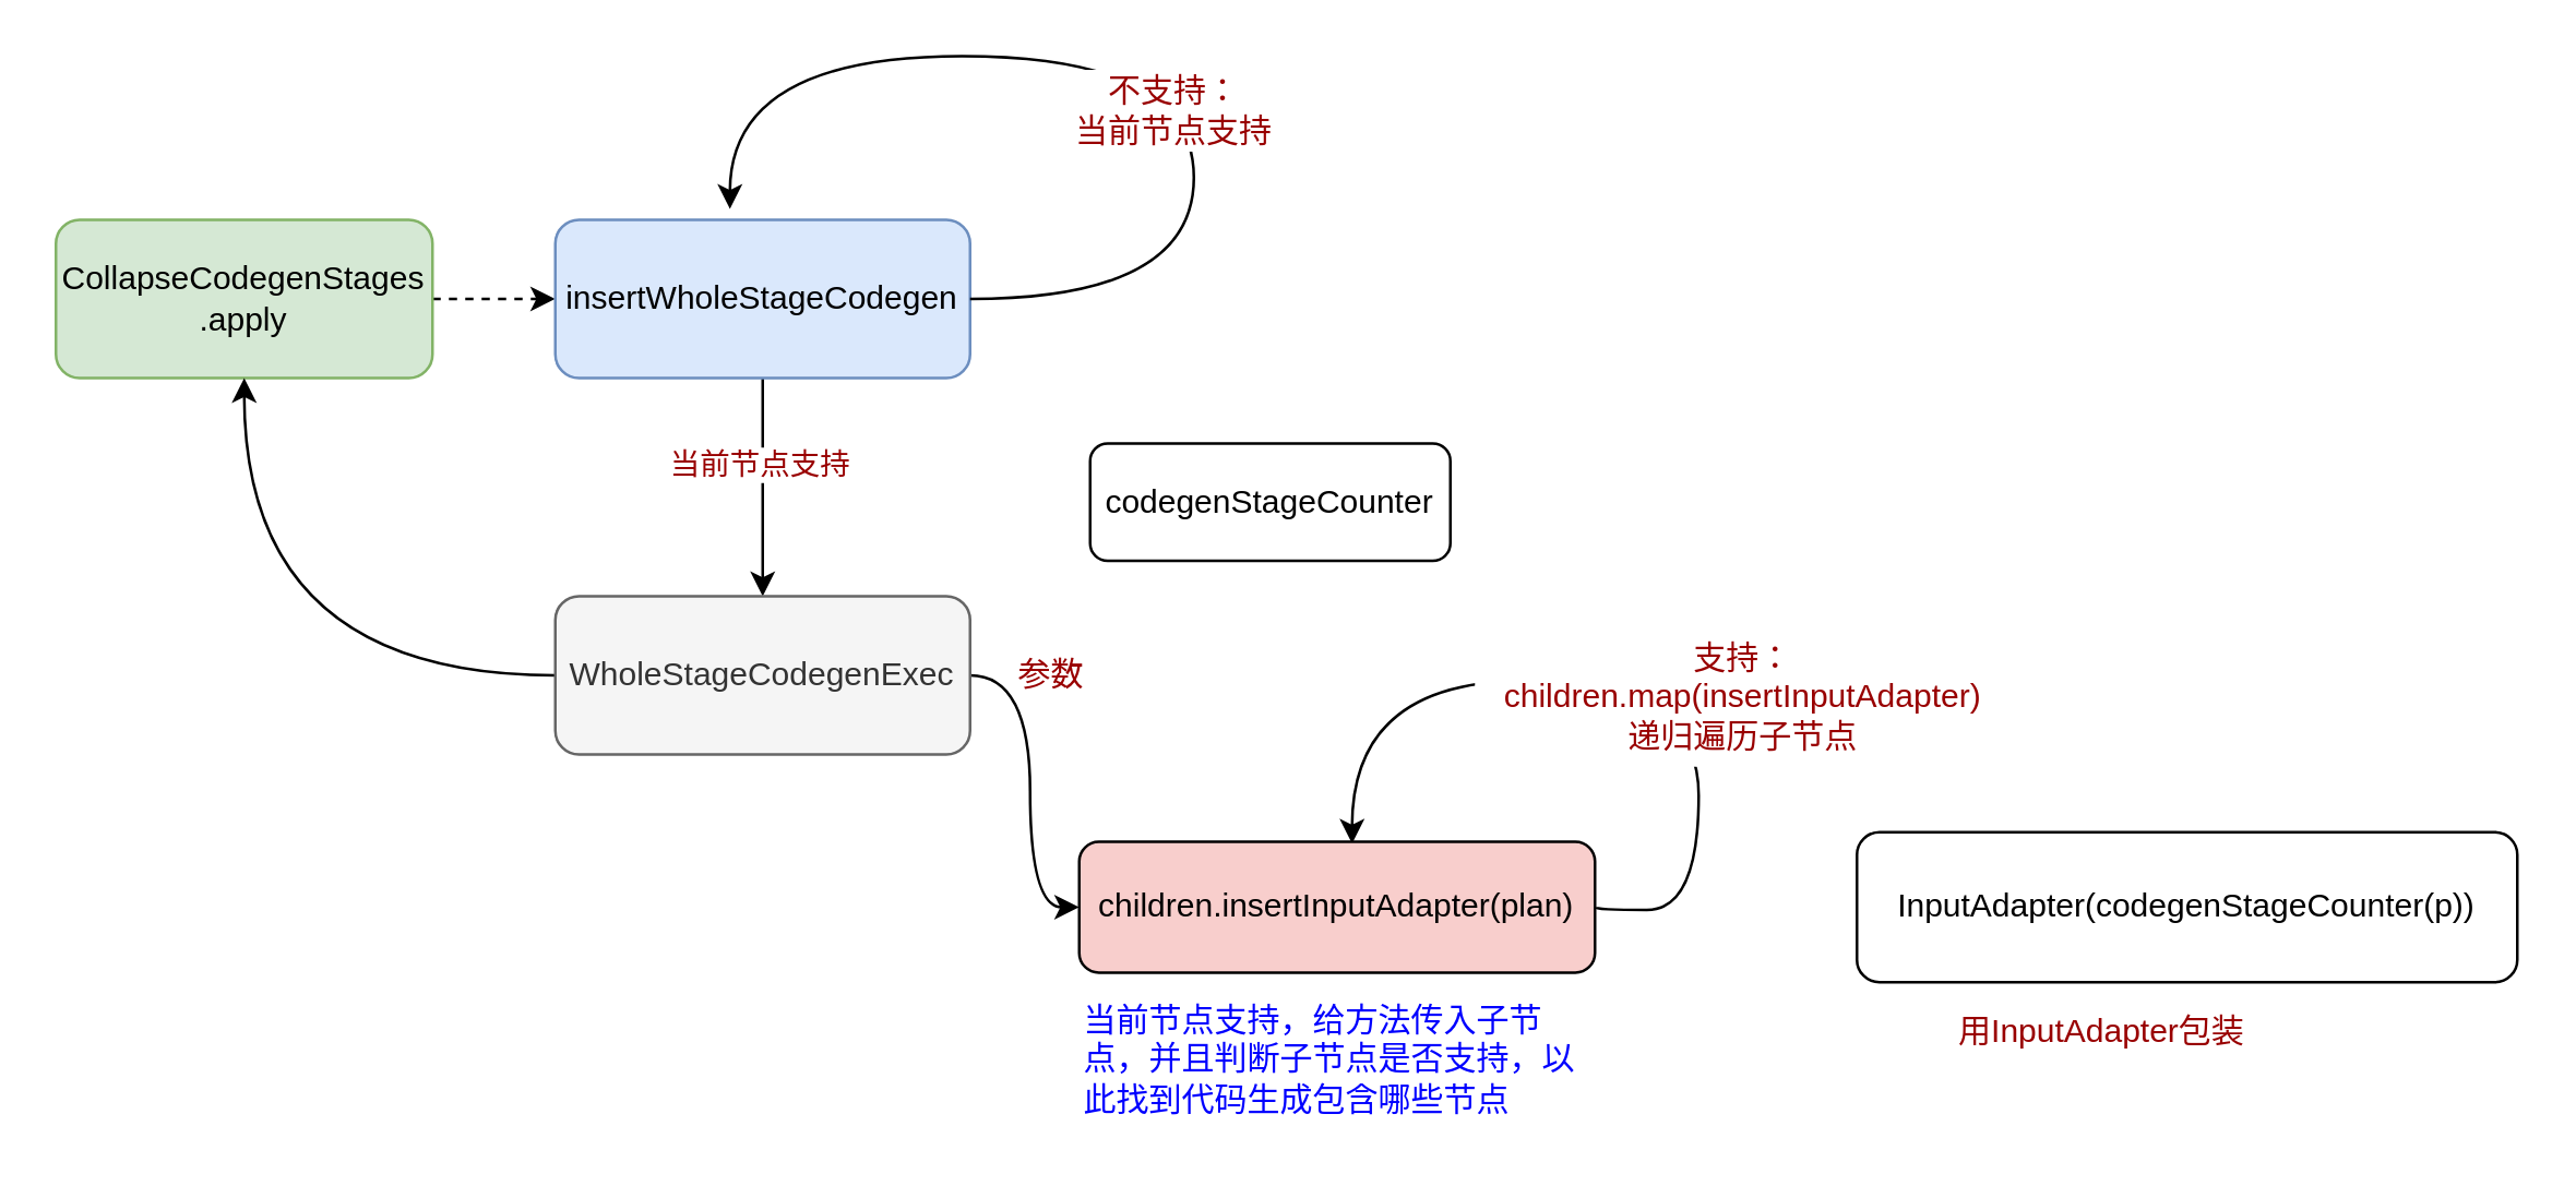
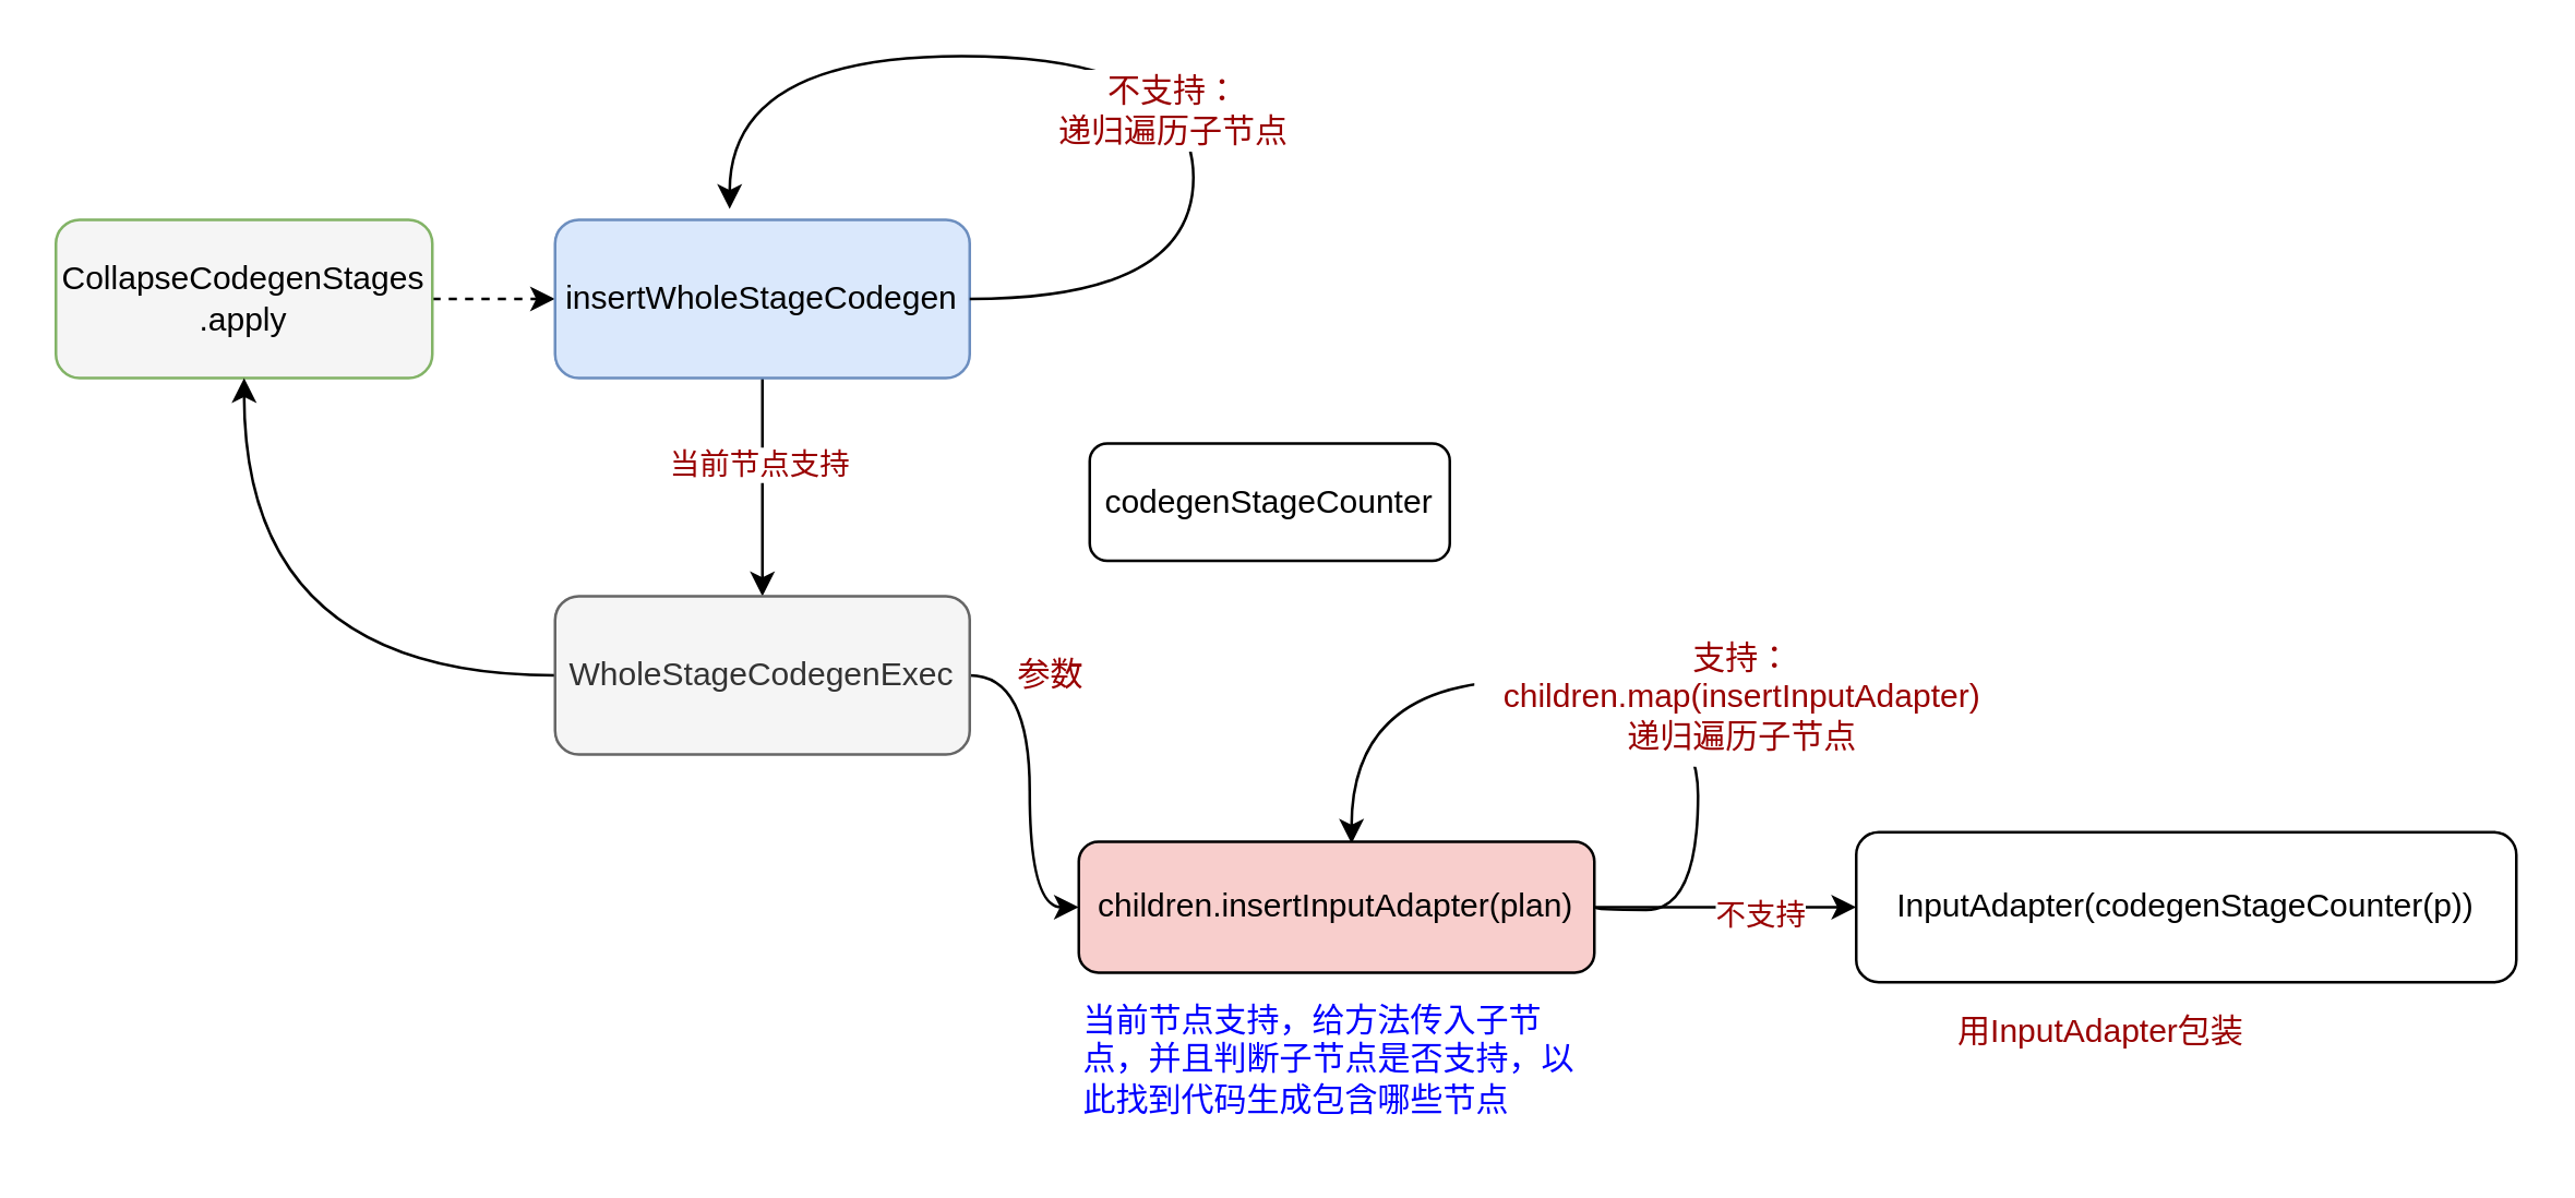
  <mxCell id="0" />
  <mxCell id="1" parent="0" />
  <mxCell id="2" value="" style="edgeStyle=orthogonalEdgeStyle;rounded=0;orthogonalLoop=1;jettySize=auto;html=1;dashed=1;" edge="1" parent="1" source="3" target="6"><mxGeometry relative="1" as="geometry" /></mxCell>
- <mxCell id="3" value="CollapseCodegenStages&lt;br&gt;.apply" style="rounded=1;whiteSpace=wrap;html=1;fillColor=#d5e8d4;strokeColor=#82b366;" vertex="1" parent="1"><mxGeometry x="20" y="80" width="138" height="58" as="geometry" /></mxCell>
+ <mxCell id="3" value="CollapseCodegenStages&lt;br&gt;.apply" style="rounded=1;whiteSpace=wrap;html=1;fillColor=#f5f5f5;strokeColor=#82b366;" vertex="1" parent="1"><mxGeometry x="20" y="80" width="138" height="58" as="geometry" /></mxCell>
  <mxCell id="4" value="" style="edgeStyle=orthogonalEdgeStyle;rounded=0;orthogonalLoop=1;jettySize=auto;html=1;" edge="1" parent="1" source="6" target="9"><mxGeometry relative="1" as="geometry" /></mxCell>
  <mxCell id="5" value="当前节点支持" style="edgeLabel;html=1;align=center;verticalAlign=middle;resizable=0;points=[];fontColor=#990000;" vertex="1" connectable="0" parent="4"><mxGeometry x="-0.225" y="-2" relative="1" as="geometry"><mxPoint as="offset" /></mxGeometry></mxCell>
  <mxCell id="6" value="insertWholeStageCodegen" style="rounded=1;whiteSpace=wrap;html=1;fillColor=#dae8fc;strokeColor=#6c8ebf;" vertex="1" parent="1"><mxGeometry x="203" y="80" width="152" height="58" as="geometry" /></mxCell>
  <mxCell id="7" value="" style="edgeStyle=orthogonalEdgeStyle;rounded=0;orthogonalLoop=1;jettySize=auto;html=1;curved=1;exitX=1;exitY=0.5;exitDx=0;exitDy=0;entryX=0;entryY=0.5;entryDx=0;entryDy=0;" edge="1" parent="1" source="9" target="13"><mxGeometry relative="1" as="geometry"><mxPoint x="364" y="244" as="sourcePoint" /><Array as="points"><mxPoint x="377" y="247" /><mxPoint x="377" y="332" /></Array></mxGeometry></mxCell>
  <mxCell id="8" value="" style="edgeStyle=orthogonalEdgeStyle;curved=1;rounded=0;orthogonalLoop=1;jettySize=auto;html=1;" edge="1" parent="1" source="9" target="3"><mxGeometry relative="1" as="geometry" /></mxCell>
  <mxCell id="9" value="WholeStageCodegenExec" style="rounded=1;whiteSpace=wrap;html=1;fillColor=#f5f5f5;strokeColor=#666666;fontColor=#333333;" vertex="1" parent="1"><mxGeometry x="203" y="218" width="152" height="58" as="geometry" /></mxCell>
  <mxCell id="10" value="" style="edgeStyle=orthogonalEdgeStyle;curved=1;rounded=0;orthogonalLoop=1;jettySize=auto;html=1;fontColor=#990000;entryX=0.529;entryY=0.015;entryDx=0;entryDy=0;entryPerimeter=0;exitX=1;exitY=0.5;exitDx=0;exitDy=0;" edge="1" parent="1" source="13" target="13"><mxGeometry relative="1" as="geometry"><mxPoint x="605" y="328" as="sourcePoint" /><mxPoint x="661" y="333" as="targetPoint" /><Array as="points"><mxPoint x="622" y="333" /><mxPoint x="622" y="249" /><mxPoint x="495" y="249" /></Array></mxGeometry></mxCell>
+ <mxCell id="11" style="rounded=0;orthogonalLoop=1;jettySize=auto;html=1;fontColor=#990000;entryX=0;entryY=0.5;entryDx=0;entryDy=0;edgeStyle=orthogonalEdgeStyle;" edge="1" parent="1" source="13" target="19"><mxGeometry relative="1" as="geometry"><mxPoint x="658.652" y="333" as="targetPoint" /></mxGeometry></mxCell>
+ <mxCell id="12" value="不支持" style="edgeLabel;html=1;align=center;verticalAlign=middle;resizable=0;points=[];fontColor=#990000;" vertex="1" connectable="0" parent="11"><mxGeometry x="0.24" y="-2" relative="1" as="geometry"><mxPoint as="offset" /></mxGeometry></mxCell>
  <mxCell id="13" value="children.insertInputAdapter(plan)" style="rounded=1;whiteSpace=wrap;html=1;fillColor=#f8cecc;" vertex="1" parent="1"><mxGeometry x="395" y="308" width="189" height="48" as="geometry" /></mxCell>
  <mxCell id="14" value="codegenStageCounter" style="rounded=1;whiteSpace=wrap;html=1;" vertex="1" parent="1"><mxGeometry x="399" y="162" width="132" height="43" as="geometry" /></mxCell>
  <mxCell id="15" value="参数" style="text;html=1;strokeColor=none;fillColor=none;align=center;verticalAlign=middle;whiteSpace=wrap;rounded=0;fontColor=#990000;fontStyle=0" vertex="1" parent="1"><mxGeometry x="355" y="232" width="60" height="30" as="geometry" /></mxCell>
  <mxCell id="16" style="edgeStyle=orthogonalEdgeStyle;curved=1;rounded=0;orthogonalLoop=1;jettySize=auto;html=1;fontColor=#990000;entryX=0.421;entryY=-0.069;entryDx=0;entryDy=0;entryPerimeter=0;exitX=1;exitY=0.5;exitDx=0;exitDy=0;" edge="1" parent="1" source="6" target="6"><mxGeometry relative="1" as="geometry"><Array as="points"><mxPoint x="437" y="109" /><mxPoint x="437" y="20" /><mxPoint x="267" y="20" /></Array></mxGeometry></mxCell>
- <mxCell id="17" value="不支持：&lt;br&gt;当前节点支持" style="text;html=1;strokeColor=none;fillColor=default;align=center;verticalAlign=middle;whiteSpace=wrap;rounded=0;fontColor=#990000;fontStyle=0" vertex="1" parent="1"><mxGeometry x="386" y="25" width="88" height="30" as="geometry" /></mxCell>
+ <mxCell id="17" value="不支持：&lt;br&gt;递归遍历子节点" style="text;html=1;strokeColor=none;fillColor=default;align=center;verticalAlign=middle;whiteSpace=wrap;rounded=0;fontColor=#990000;fontStyle=0" vertex="1" parent="1"><mxGeometry x="386" y="25" width="88" height="30" as="geometry" /></mxCell>
  <mxCell id="18" value="支持：&lt;br&gt;children.map(insertInputAdapter)&lt;br&gt;递归遍历子节点" style="text;html=1;strokeColor=none;fillColor=default;align=center;verticalAlign=middle;whiteSpace=wrap;rounded=0;fontColor=#990000;fontStyle=0" vertex="1" parent="1"><mxGeometry x="540" y="229" width="197" height="51.5" as="geometry" /></mxCell>
  <mxCell id="19" value="InputAdapter(codegenStageCounter(p))" style="rounded=1;whiteSpace=wrap;html=1;" vertex="1" parent="1"><mxGeometry x="680" y="304.5" width="242" height="55" as="geometry" /></mxCell>
  <mxCell id="20" value="用InputAdapter包装" style="text;html=1;strokeColor=none;fillColor=none;align=center;verticalAlign=middle;whiteSpace=wrap;rounded=0;fontColor=#990000;fontStyle=0" vertex="1" parent="1"><mxGeometry x="715" y="363" width="110" height="30" as="geometry" /></mxCell>
  <mxCell id="21" value="当前节点支持，给方法传入子节点，并且判断子节点是否支持，以此找到代码生成包含哪些节点" style="text;html=1;strokeColor=none;fillColor=none;align=left;verticalAlign=middle;whiteSpace=wrap;rounded=0;fontColor=#0000FF;fontStyle=0" vertex="1" parent="1"><mxGeometry x="395" y="359.5" width="190" height="57.5" as="geometry" /></mxCell>
